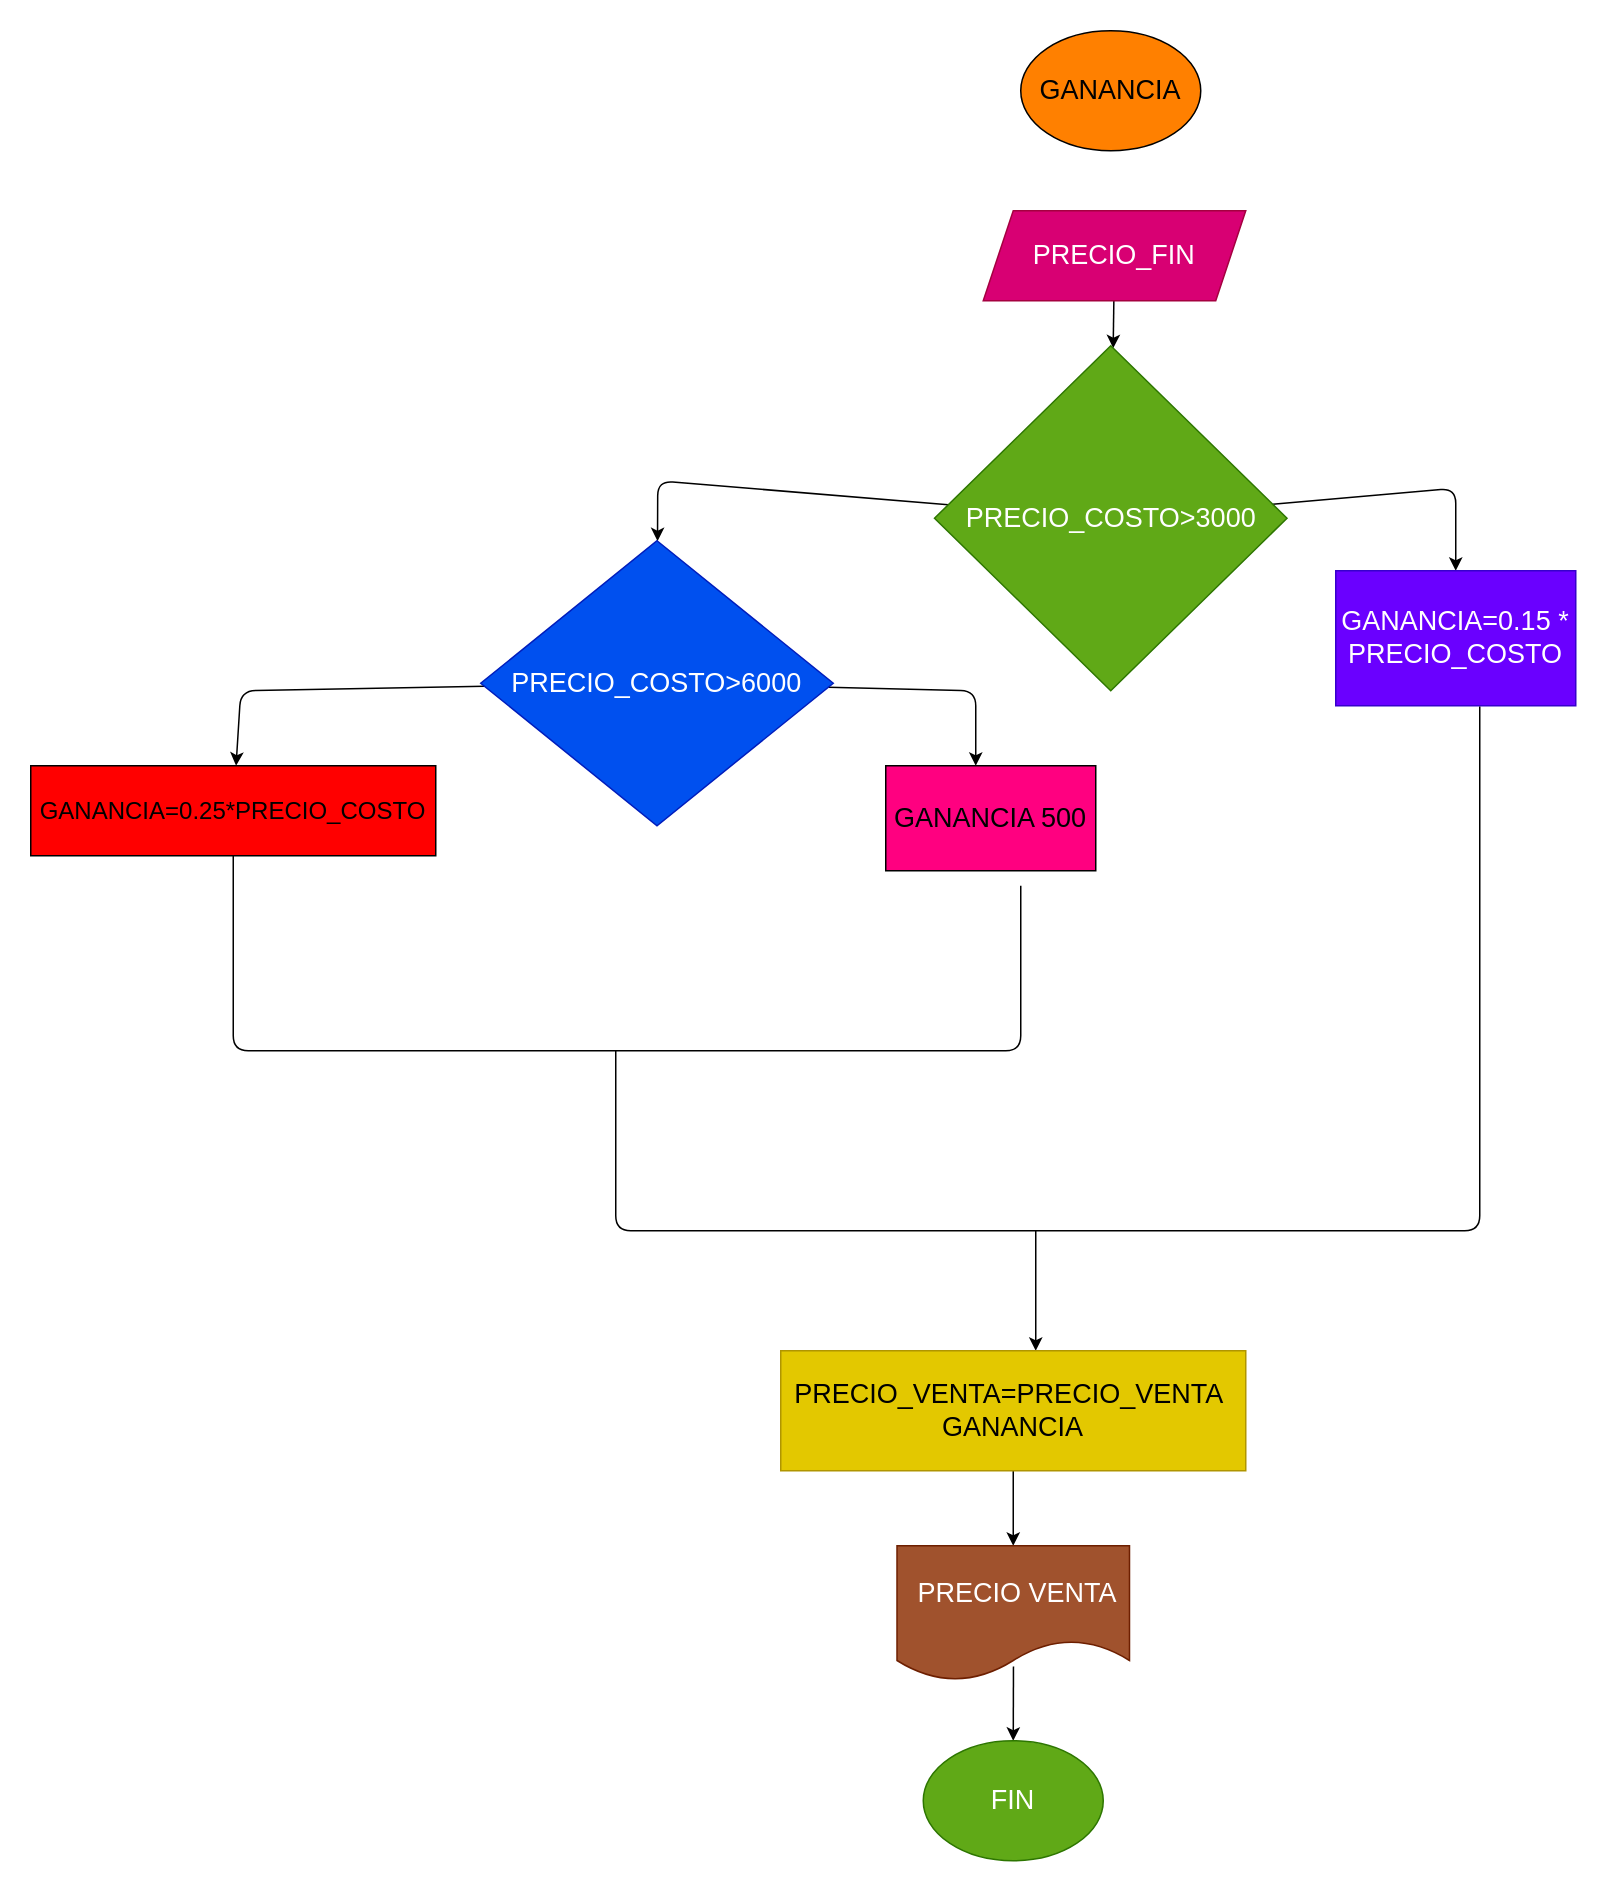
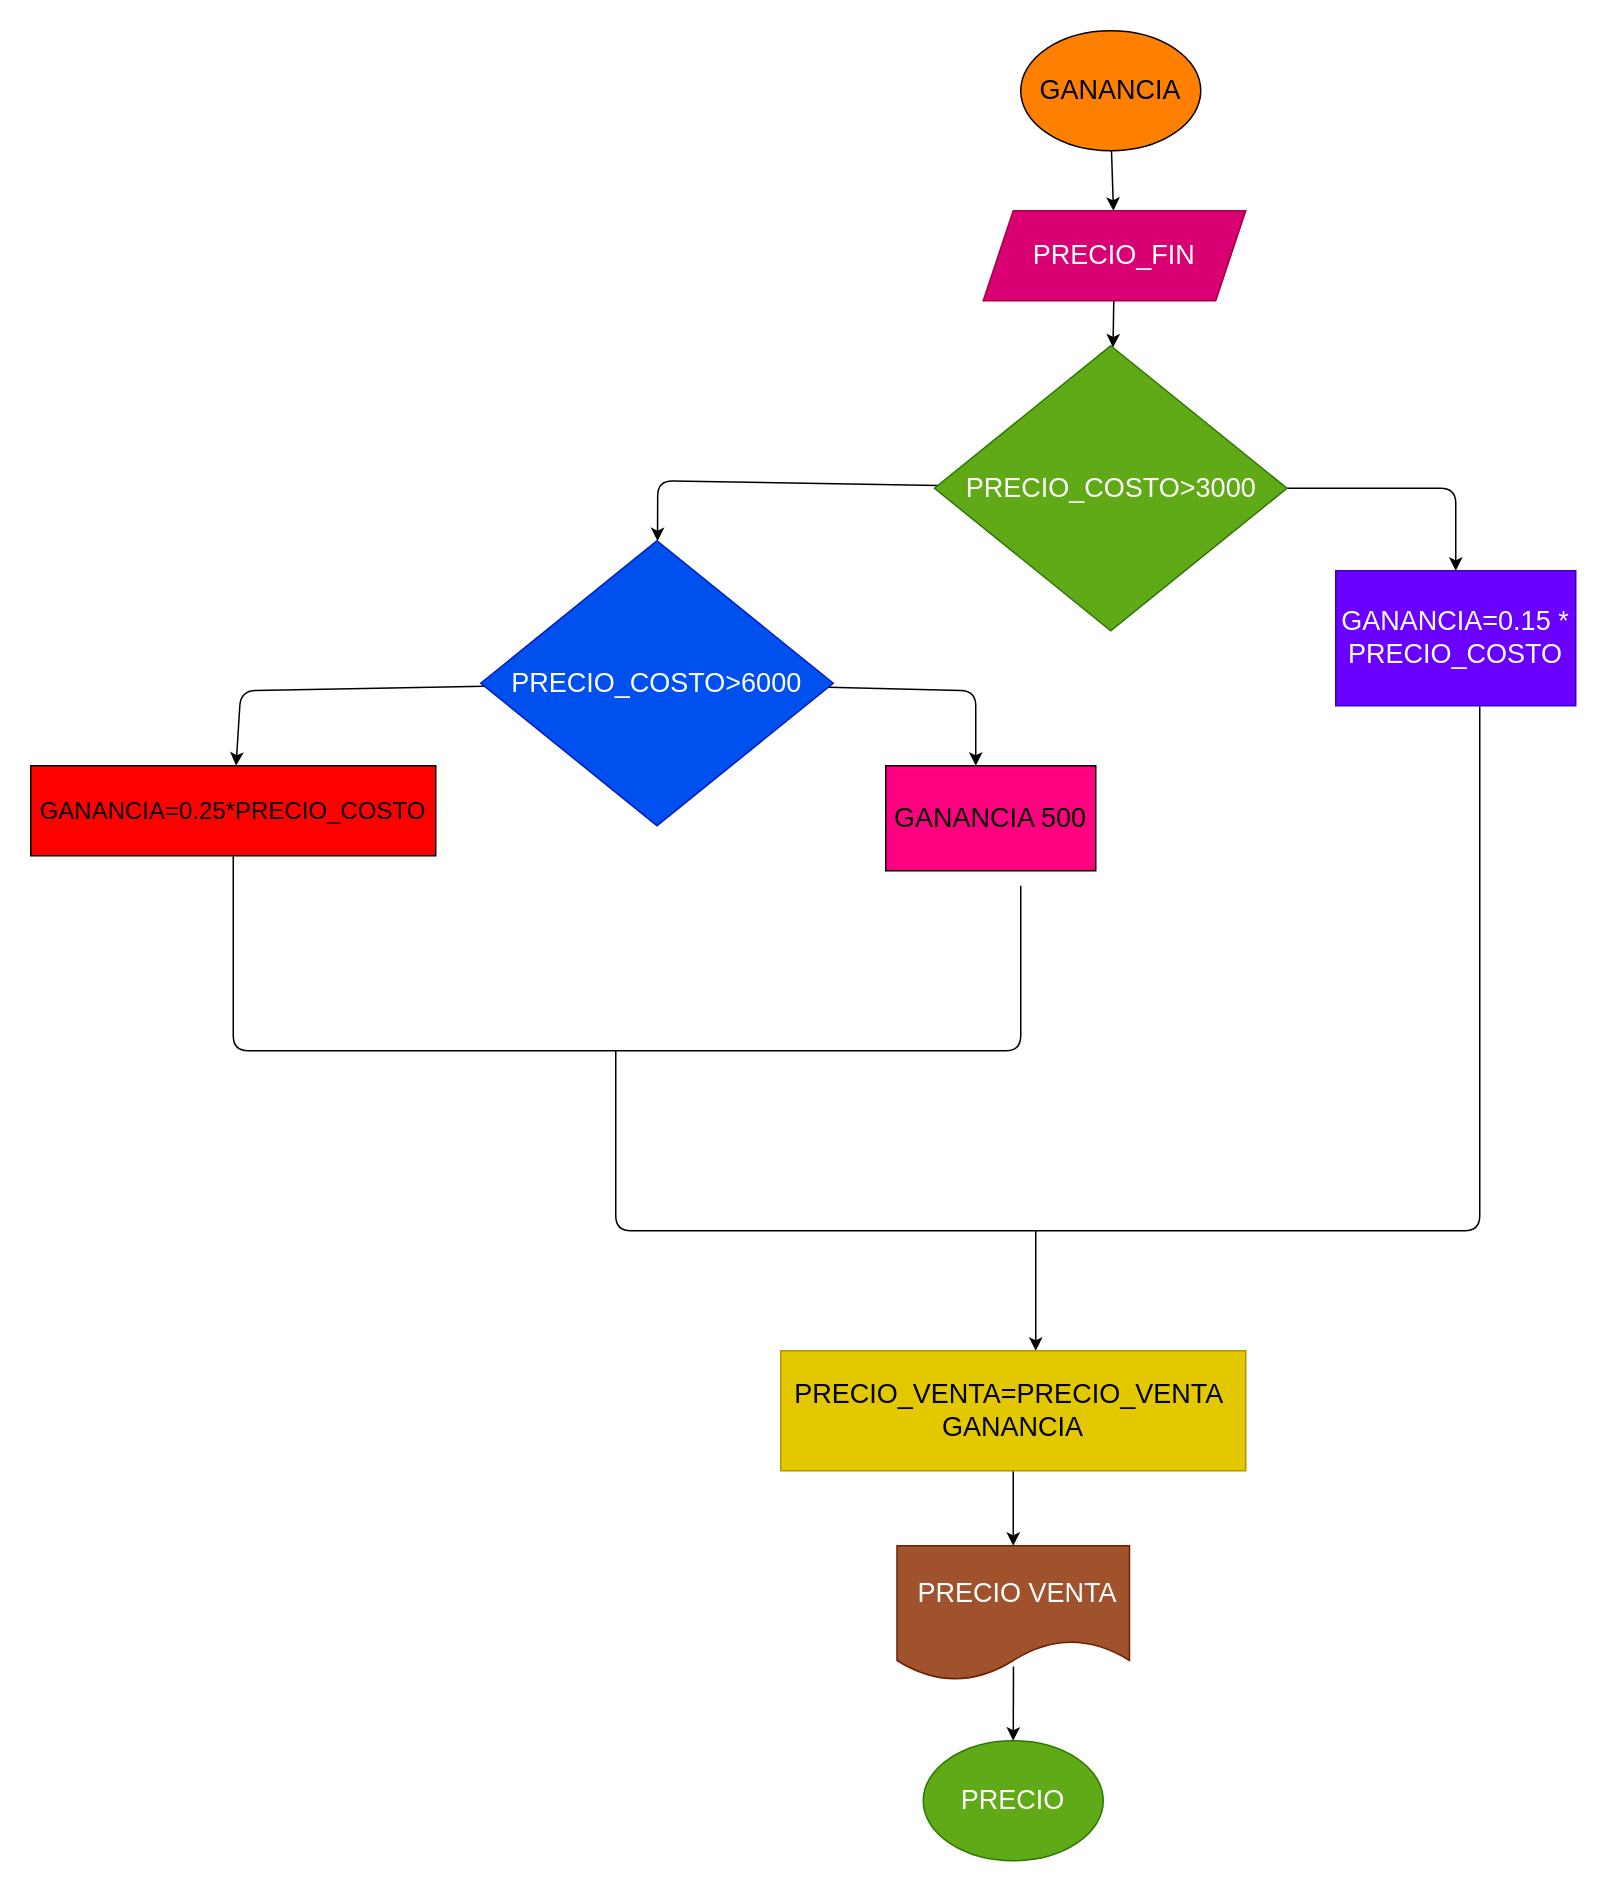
  <mxCell id="0" />
  <mxCell id="1" parent="0" />
+ <mxCell id="2" value="" style="edgeStyle=none;html=1;fontSize=18;" edge="1" parent="1" source="3" target="5"><mxGeometry relative="1" as="geometry" /></mxCell>
  <mxCell id="3" value="&lt;font style=&quot;font-size: 18px;&quot;&gt;GANANCIA&lt;/font&gt;" style="ellipse;whiteSpace=wrap;html=1;fillColor=#FF8000;" vertex="1" parent="1"><mxGeometry x="680" y="20" width="120" height="80" as="geometry" /></mxCell>
  <mxCell id="4" value="" style="edgeStyle=none;html=1;fontSize=18;" edge="1" parent="1" source="5" target="8"><mxGeometry relative="1" as="geometry" /></mxCell>
  <mxCell id="5" value="&lt;font style=&quot;font-size: 18px;&quot;&gt;PRECIO_FIN&lt;/font&gt;" style="shape=parallelogram;perimeter=parallelogramPerimeter;whiteSpace=wrap;html=1;fixedSize=1;fillColor=#d80073;fontColor=#ffffff;strokeColor=#A50040;" vertex="1" parent="1"><mxGeometry x="655" y="140" width="175" height="60" as="geometry" /></mxCell>
  <mxCell id="6" value="" style="edgeStyle=none;html=1;fontSize=18;" edge="1" parent="1" source="8" target="9"><mxGeometry relative="1" as="geometry"><Array as="points"><mxPoint x="970" y="325" /></Array></mxGeometry></mxCell>
  <mxCell id="7" value="" style="edgeStyle=none;html=1;fontSize=18;" edge="1" parent="1" source="8" target="12"><mxGeometry relative="1" as="geometry"><Array as="points"><mxPoint x="438" y="320" /></Array></mxGeometry></mxCell>
- <mxCell id="8" value="&lt;font style=&quot;font-size: 18px;&quot;&gt;PRECIO_COSTO&amp;gt;3000&lt;/font&gt;" style="rhombus;whiteSpace=wrap;html=1;fillColor=#60a917;fontColor=#ffffff;strokeColor=#2D7600;" vertex="1" parent="1"><mxGeometry x="622.5" y="230" width="235" height="230" as="geometry" /></mxCell>
+ <mxCell id="8" value="&lt;font style=&quot;font-size: 18px;&quot;&gt;PRECIO_COSTO&amp;gt;3000&lt;/font&gt;" style="rhombus;whiteSpace=wrap;html=1;fillColor=#60a917;fontColor=#ffffff;strokeColor=#2D7600;" vertex="1" parent="1"><mxGeometry x="622.5" y="230" width="235" height="190" as="geometry" /></mxCell>
  <mxCell id="9" value="&lt;font style=&quot;font-size: 18px;&quot;&gt;GANANCIA=0.15 *&lt;br&gt;PRECIO_COSTO&lt;br&gt;&lt;/font&gt;" style="whiteSpace=wrap;html=1;fillColor=#6a00ff;fontColor=#ffffff;strokeColor=#3700CC;" vertex="1" parent="1"><mxGeometry x="890" y="380" width="160" height="90" as="geometry" /></mxCell>
  <mxCell id="10" value="" style="edgeStyle=none;html=1;fontSize=18;" edge="1" parent="1" source="12"><mxGeometry relative="1" as="geometry"><mxPoint x="650" y="510" as="targetPoint" /><Array as="points"><mxPoint x="650" y="460" /></Array></mxGeometry></mxCell>
  <mxCell id="11" value="" style="edgeStyle=none;html=1;fontSize=18;" edge="1" parent="1" source="12" target="14"><mxGeometry relative="1" as="geometry"><Array as="points"><mxPoint x="160" y="460" /></Array></mxGeometry></mxCell>
  <mxCell id="12" value="&lt;font style=&quot;font-size: 18px;&quot;&gt;PRECIO_COSTO&amp;gt;6000&lt;/font&gt;" style="rhombus;whiteSpace=wrap;html=1;fillColor=#0050ef;fontColor=#ffffff;strokeColor=#001DBC;" vertex="1" parent="1"><mxGeometry x="320" y="360" width="235" height="190" as="geometry" /></mxCell>
  <mxCell id="13" value="GANANCIA 500" style="rounded=0;whiteSpace=wrap;html=1;fontSize=18;fillColor=#FF0080;" vertex="1" parent="1"><mxGeometry x="590" y="510" width="140" height="70" as="geometry" /></mxCell>
  <mxCell id="14" value="&lt;font size=&quot;3&quot;&gt;GANANCIA=0.25*PRECIO_COSTO&lt;/font&gt;" style="whiteSpace=wrap;html=1;fillColor=#FF0000;" vertex="1" parent="1"><mxGeometry x="20" y="510" width="270" height="60" as="geometry" /></mxCell>
  <mxCell id="15" value="" style="endArrow=none;html=1;fontSize=18;exitX=0.5;exitY=1;exitDx=0;exitDy=0;" edge="1" parent="1" source="14"><mxGeometry width="50" height="50" relative="1" as="geometry"><mxPoint x="330" y="650" as="sourcePoint" /><mxPoint x="680" y="590" as="targetPoint" /><Array as="points"><mxPoint x="155" y="700" /><mxPoint x="680" y="700" /></Array></mxGeometry></mxCell>
  <mxCell id="16" value="" style="endArrow=none;html=1;fontSize=18;entryX=0.6;entryY=1.006;entryDx=0;entryDy=0;entryPerimeter=0;" edge="1" parent="1" target="9"><mxGeometry width="50" height="50" relative="1" as="geometry"><mxPoint x="410" y="700" as="sourcePoint" /><mxPoint x="680" y="600" as="targetPoint" /><Array as="points"><mxPoint x="410" y="820" /><mxPoint x="986" y="820" /></Array></mxGeometry></mxCell>
  <mxCell id="17" value="" style="endArrow=classic;html=1;fontSize=18;" edge="1" parent="1"><mxGeometry width="50" height="50" relative="1" as="geometry"><mxPoint x="690" y="820" as="sourcePoint" /><mxPoint x="690" y="900" as="targetPoint" /></mxGeometry></mxCell>
  <mxCell id="18" value="" style="edgeStyle=none;html=1;fontSize=18;" edge="1" parent="1" source="19" target="21"><mxGeometry relative="1" as="geometry" /></mxCell>
  <mxCell id="19" value="PRECIO_VENTA=PRECIO_VENTA&amp;nbsp;&lt;br&gt;GANANCIA" style="rounded=0;whiteSpace=wrap;html=1;fontSize=18;fillColor=#e3c800;fontColor=#000000;strokeColor=#B09500;" vertex="1" parent="1"><mxGeometry x="520" y="900" width="310" height="80" as="geometry" /></mxCell>
  <mxCell id="20" value="" style="edgeStyle=none;html=1;fontSize=18;exitX=0.501;exitY=0.895;exitDx=0;exitDy=0;exitPerimeter=0;" edge="1" parent="1" source="21" target="22"><mxGeometry relative="1" as="geometry" /></mxCell>
  <mxCell id="21" value="&amp;nbsp;PRECIO VENTA" style="shape=document;whiteSpace=wrap;html=1;boundedLbl=1;fontSize=18;rounded=0;fillColor=#a0522d;fontColor=#ffffff;strokeColor=#6D1F00;" vertex="1" parent="1"><mxGeometry x="597.5" y="1030" width="155" height="90" as="geometry" /></mxCell>
- <mxCell id="22" value="FIN" style="ellipse;whiteSpace=wrap;html=1;fontSize=18;fillColor=#60a917;fontColor=#ffffff;strokeColor=#2D7600;" vertex="1" parent="1"><mxGeometry x="615" y="1160" width="120" height="80" as="geometry" /></mxCell>
+ <mxCell id="22" value="PRECIO" style="ellipse;whiteSpace=wrap;html=1;fontSize=18;fillColor=#60a917;fontColor=#ffffff;strokeColor=#2D7600;" vertex="1" parent="1"><mxGeometry x="615" y="1160" width="120" height="80" as="geometry" /></mxCell>
